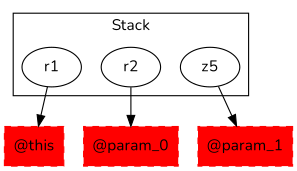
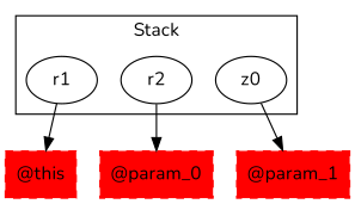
  digraph {
    rankDir=LR
    fontname=Nunito
    node [fontname=Nunito]
    edge [fontname=Nunito]
    r1
    r2
-   z0 [label=z5]
+   z0
    "@this" [color=red shape=box style="filled,dashed"]
    "@param_0" [color=red shape=box style="filled,dashed"]
    "@param_1" [color=red shape=box style="filled,dashed"]
    subgraph cluster_1 {
      label=Stack
      r1
      r2
      z0
    }
    r1 -> "@this"
    r2 -> "@param_0"
    z0 -> "@param_1"
  }
